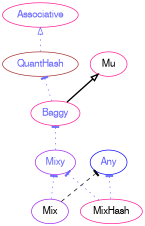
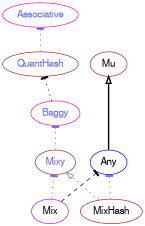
  digraph {
    rankdir=BT
    splines=polyline
    node [color=deeppink fontcolor="#6666FF" fontname=FreeSans]
    edge [arrowhead=tee color="#6666FF" style=dotted]
-   Mixy [color=purple]
+   Mixy [color=brown]
    Baggy
    QuantHash [color=brown]
    Associative
-   Mu [fontcolor="#000000"]
-   Any [color=blue]
+   Mu [color=brown fontcolor="#000000"]
+   Any [color=blue fontcolor="#000000"]
    Mix [color=purple fontcolor="#000000"]
-   MixHash [fontcolor="#000000"]
+   MixHash [color=brown fontcolor="#000000"]
    Mixy -> Baggy
-   Baggy -> QuantHash
-   QuantHash -> Associative [arrowhead=onormal]
-   Baggy -> Mu [arrowhead=onormal color="#000000" style=bold]
+   Baggy -> QuantHash [color="#000000"]
+   QuantHash -> Associative
+   Any -> Mu [arrowhead=onormal color="#000000" style=bold]
    Mix -> Mixy
    Mix -> Any [color="#000000" style=dashed]
-   MixHash -> Mixy
+   MixHash -> Mixy [arrowhead=onormal]
    MixHash -> Any
  }
